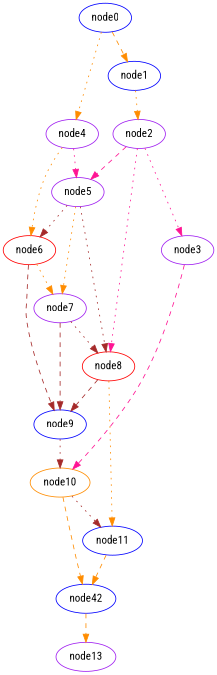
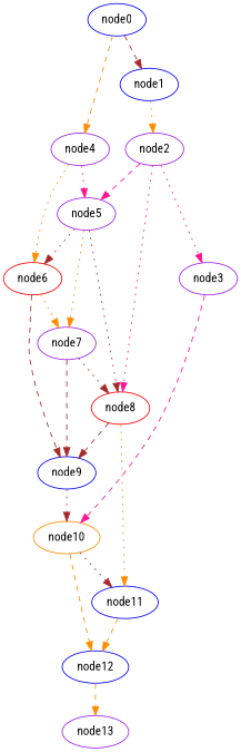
  digraph {
    fontname="Roboto Condensed"
    node [color=purple fontname="Roboto Condensed"]
    edge [color=darkorange fontname="Roboto Condensed" style=dotted]
    node13
-   node12 [color=blue label=node42]
+   node12 [color=blue]
    node11 [color=blue]
    node10 [color=darkorange]
    node9 [color=blue]
    node8 [color=red]
    node7
    node6 [color=red]
    node5
    node4
    node3
    node2
    node1 [color=blue]
    node0 [color=blue]
    node12 -> node13 [style=dashed]
    node11 -> node12 [style=dashed]
    node10 -> node12 [style=dashed]
    node10 -> node11 [color=brown]
    node9 -> node10 [color=brown]
    node8 -> node11
    node8 -> node9 [color=brown style=dashed]
    node7 -> node9 [color=brown style=dashed]
    node7 -> node8 [color=brown]
    node6 -> node9 [color=brown style=dashed]
    node6 -> node7
    node5 -> node8 [color=brown]
    node5 -> node7
    node5 -> node6 [color=brown]
    node4 -> node6
    node4 -> node5 [color=deeppink]
    node3 -> node10 [color=deeppink style=dashed]
    node2 -> node8 [color=deeppink]
    node2 -> node5 [color=deeppink style=dashed]
    node2 -> node3 [color=deeppink]
    node1 -> node2
-   node0 -> node4
-   node0 -> node1 [style=dashed]
+   node0 -> node4 [style=dashed]
+   node0 -> node1 [color=brown style=dashed]
  }
